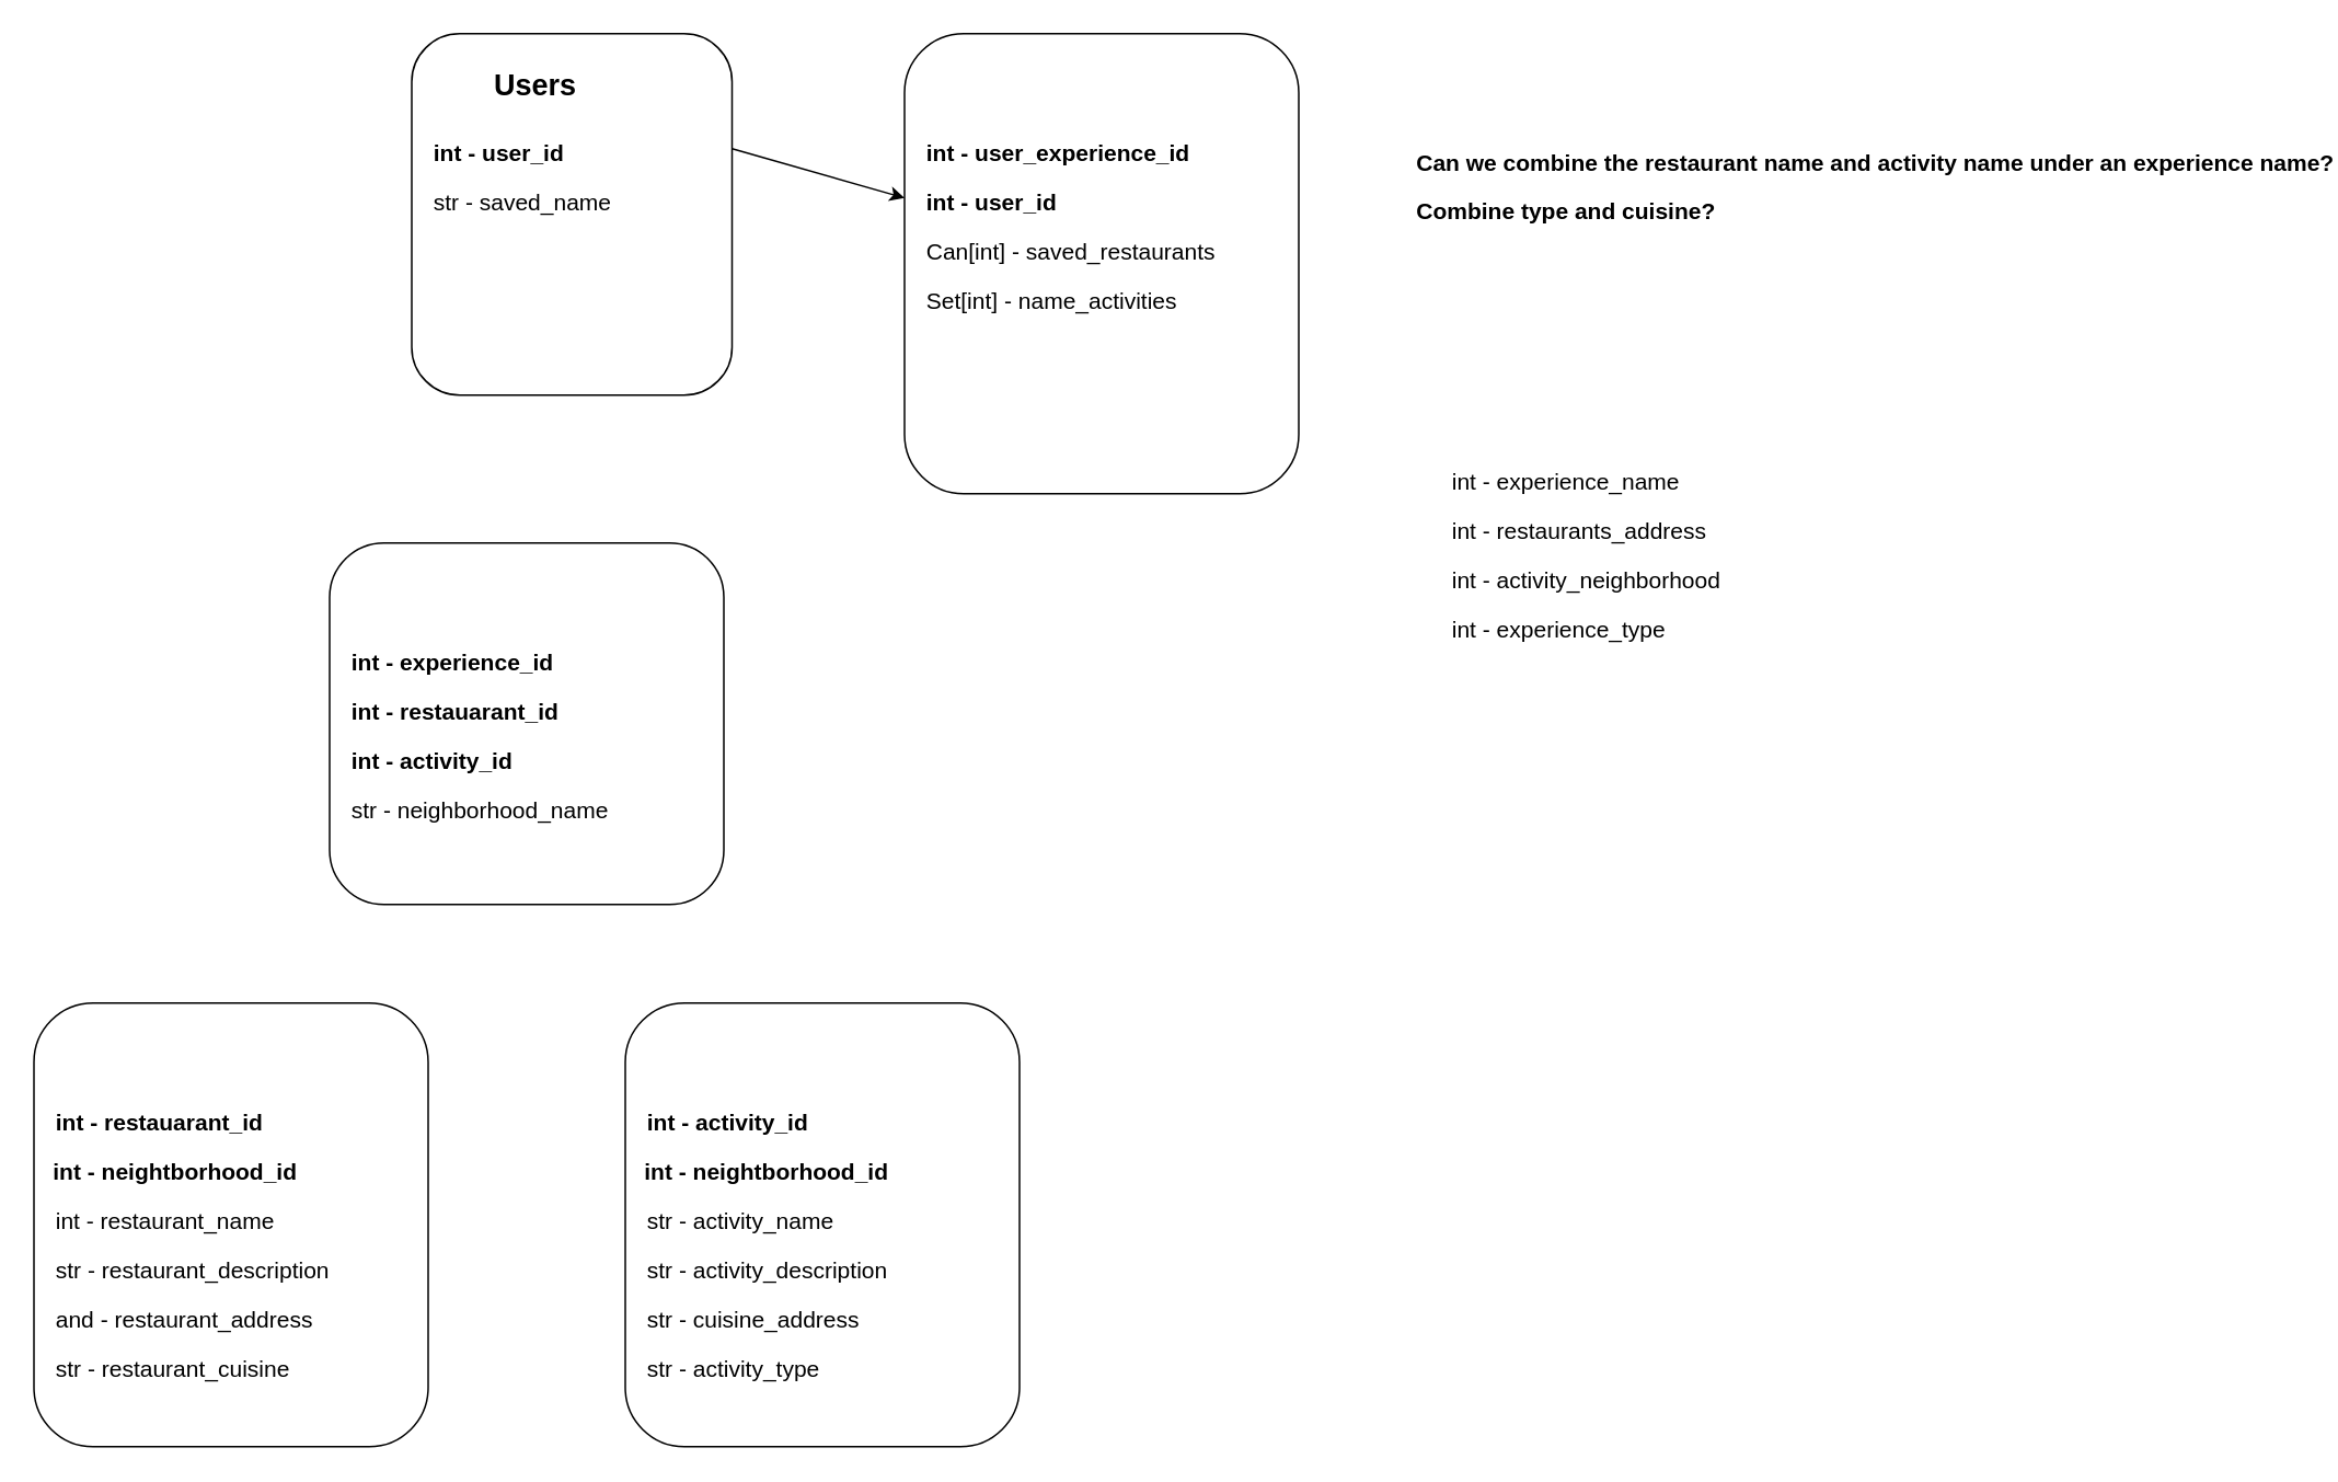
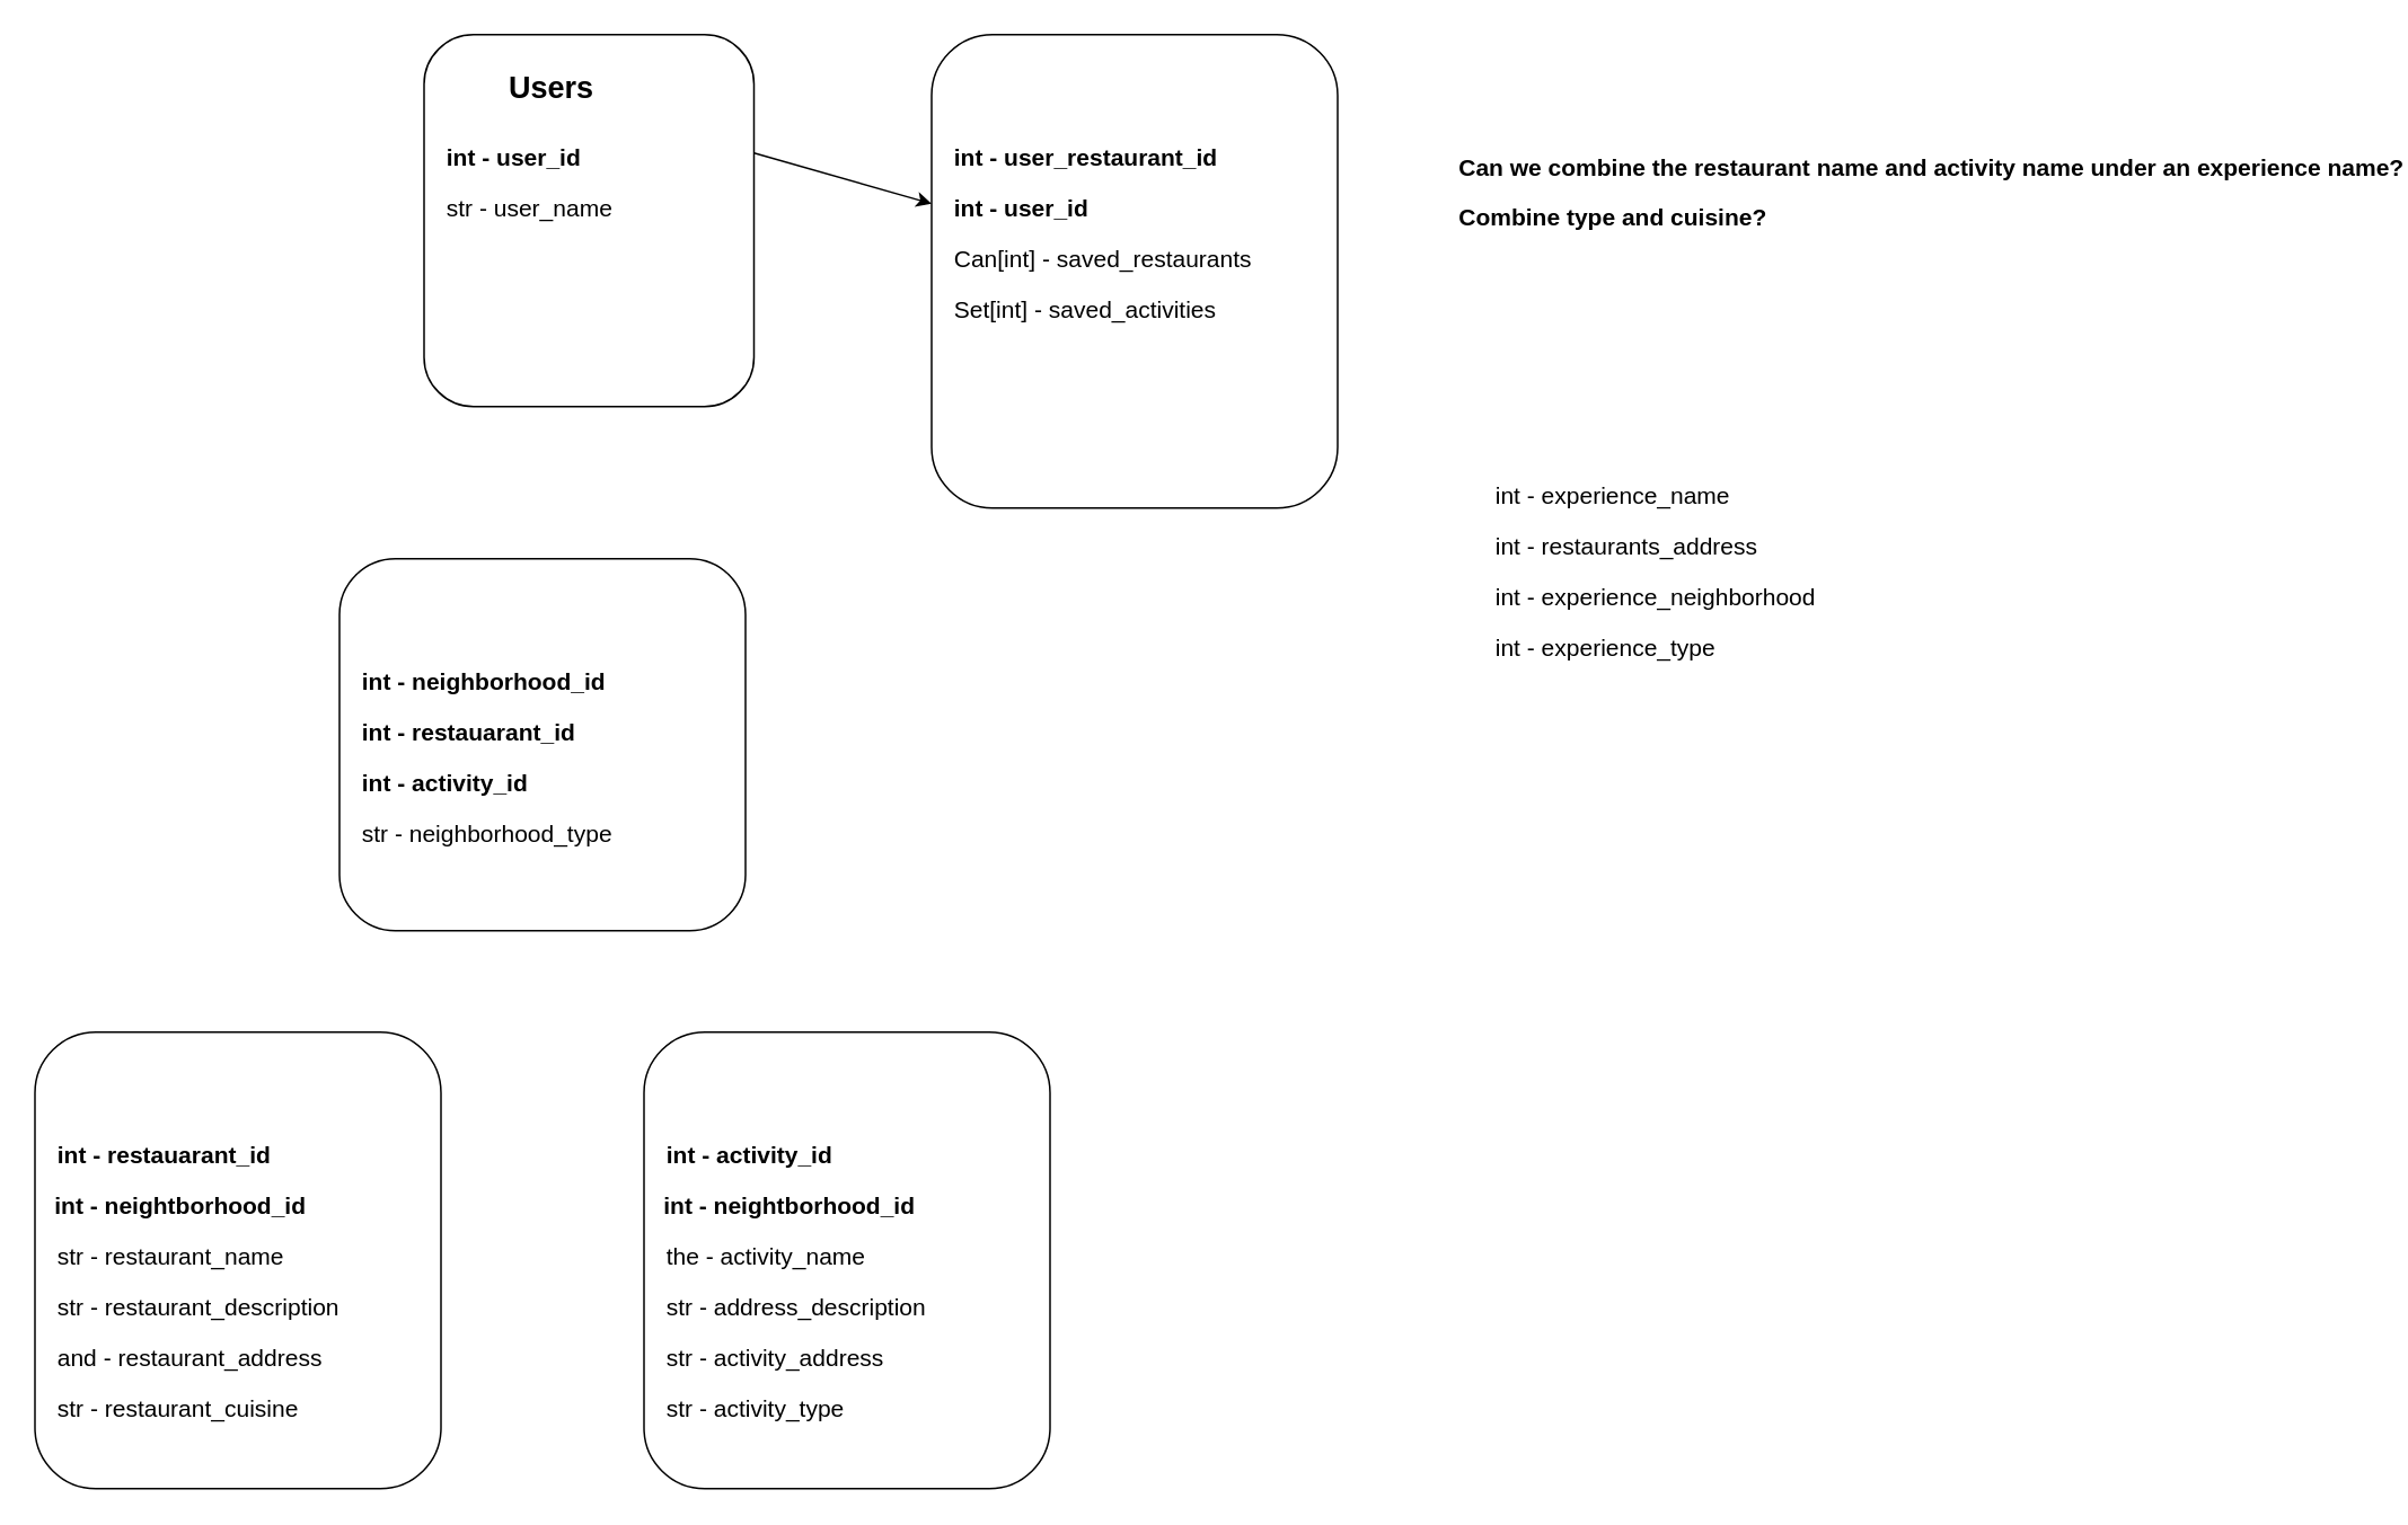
  <mxCell id="0" />
  <mxCell id="1" parent="0" />
  <mxCell id="2" value="" style="rounded=1;whiteSpace=wrap;html=1;align=left;" vertex="1" parent="1"><mxGeometry x="250" y="20" width="195" height="220" as="geometry" /></mxCell>
  <mxCell id="3" value="&lt;font style=&quot;font-size: 18px;&quot;&gt;Users&lt;/font&gt;" style="text;strokeColor=none;fillColor=none;html=1;fontSize=24;fontStyle=1;verticalAlign=middle;align=center;" vertex="1" parent="1"><mxGeometry x="235" y="30" width="180" height="40" as="geometry" /></mxCell>
  <mxCell id="4" style="edgeStyle=none;html=1;exitX=1;exitY=0.5;exitDx=0;exitDy=0;entryX=0;entryY=0.5;entryDx=0;entryDy=0;fontSize=18;" edge="1" parent="1" source="5" target="24"><mxGeometry relative="1" as="geometry" /></mxCell>
  <mxCell id="5" value="&lt;font style=&quot;font-size: 14px;&quot;&gt;&amp;nbsp; &amp;nbsp;int - user_id&lt;/font&gt;" style="text;strokeColor=none;fillColor=none;html=1;fontSize=24;fontStyle=1;verticalAlign=middle;align=left;" vertex="1" parent="1"><mxGeometry x="250" y="70" width="195" height="40" as="geometry" /></mxCell>
- <mxCell id="6" value="&lt;font style=&quot;font-size: 14px;&quot;&gt;&amp;nbsp; &amp;nbsp;str - saved_name&lt;/font&gt;" style="text;strokeColor=none;fillColor=none;html=1;fontSize=24;fontStyle=0;verticalAlign=middle;align=left;" vertex="1" parent="1"><mxGeometry x="250" y="100" width="195" height="40" as="geometry" /></mxCell>
+ <mxCell id="6" value="&lt;font style=&quot;font-size: 14px;&quot;&gt;&amp;nbsp; &amp;nbsp;str - user_name&lt;/font&gt;" style="text;strokeColor=none;fillColor=none;html=1;fontSize=24;fontStyle=0;verticalAlign=middle;align=left;" vertex="1" parent="1"><mxGeometry x="250" y="100" width="195" height="40" as="geometry" /></mxCell>
  <mxCell id="7" value="" style="rounded=1;whiteSpace=wrap;html=1;align=left;" vertex="1" parent="1"><mxGeometry x="20" y="610" width="240" height="270" as="geometry" /></mxCell>
  <mxCell id="8" value="&lt;font style=&quot;font-size: 14px;&quot;&gt;&amp;nbsp; &amp;nbsp;int - restauarant_id&lt;/font&gt;" style="text;strokeColor=none;fillColor=none;html=1;fontSize=24;fontStyle=1;verticalAlign=middle;align=left;" vertex="1" parent="1"><mxGeometry x="20" y="660" width="180" height="40" as="geometry" /></mxCell>
- <mxCell id="9" value="&lt;font style=&quot;font-size: 14px;&quot;&gt;&amp;nbsp; &amp;nbsp;int - restaurant_name&lt;/font&gt;" style="text;strokeColor=none;fillColor=none;html=1;fontSize=24;fontStyle=0;verticalAlign=middle;align=left;" vertex="1" parent="1"><mxGeometry x="20" y="720" width="180" height="40" as="geometry" /></mxCell>
+ <mxCell id="9" value="&lt;font style=&quot;font-size: 14px;&quot;&gt;&amp;nbsp; &amp;nbsp;str - restaurant_name&lt;/font&gt;" style="text;strokeColor=none;fillColor=none;html=1;fontSize=24;fontStyle=0;verticalAlign=middle;align=left;" vertex="1" parent="1"><mxGeometry x="20" y="720" width="180" height="40" as="geometry" /></mxCell>
  <mxCell id="10" value="&lt;font style=&quot;font-size: 14px;&quot;&gt;&amp;nbsp; &amp;nbsp;and - restaurant_address&lt;/font&gt;" style="text;strokeColor=none;fillColor=none;html=1;fontSize=24;fontStyle=0;verticalAlign=middle;align=left;" vertex="1" parent="1"><mxGeometry x="20" y="780" width="180" height="40" as="geometry" /></mxCell>
  <mxCell id="11" value="&lt;font style=&quot;font-size: 14px;&quot;&gt;&amp;nbsp; &amp;nbsp;str - restaurant_cuisine&lt;/font&gt;" style="text;strokeColor=none;fillColor=none;html=1;fontSize=24;fontStyle=0;verticalAlign=middle;align=left;" vertex="1" parent="1"><mxGeometry x="20" y="810" width="180" height="40" as="geometry" /></mxCell>
  <mxCell id="12" value="" style="rounded=1;whiteSpace=wrap;html=1;align=left;" vertex="1" parent="1"><mxGeometry x="380" y="610" width="240" height="270" as="geometry" /></mxCell>
  <mxCell id="13" value="&lt;font style=&quot;font-size: 14px;&quot;&gt;&amp;nbsp; &amp;nbsp;int - activity_id&lt;/font&gt;" style="text;strokeColor=none;fillColor=none;html=1;fontSize=24;fontStyle=1;verticalAlign=middle;align=left;" vertex="1" parent="1"><mxGeometry x="380" y="660" width="180" height="40" as="geometry" /></mxCell>
- <mxCell id="14" value="&lt;font style=&quot;font-size: 14px;&quot;&gt;&amp;nbsp; &amp;nbsp;str - activity_name&lt;/font&gt;" style="text;strokeColor=none;fillColor=none;html=1;fontSize=24;fontStyle=0;verticalAlign=middle;align=left;" vertex="1" parent="1"><mxGeometry x="380" y="720" width="180" height="40" as="geometry" /></mxCell>
- <mxCell id="15" value="&lt;font style=&quot;font-size: 14px;&quot;&gt;&amp;nbsp; &amp;nbsp;str - cuisine_address&lt;/font&gt;" style="text;strokeColor=none;fillColor=none;html=1;fontSize=24;fontStyle=0;verticalAlign=middle;align=left;" vertex="1" parent="1"><mxGeometry x="380" y="780" width="180" height="40" as="geometry" /></mxCell>
+ <mxCell id="14" value="&lt;font style=&quot;font-size: 14px;&quot;&gt;&amp;nbsp; &amp;nbsp;the - activity_name&lt;/font&gt;" style="text;strokeColor=none;fillColor=none;html=1;fontSize=24;fontStyle=0;verticalAlign=middle;align=left;" vertex="1" parent="1"><mxGeometry x="380" y="720" width="180" height="40" as="geometry" /></mxCell>
+ <mxCell id="15" value="&lt;font style=&quot;font-size: 14px;&quot;&gt;&amp;nbsp; &amp;nbsp;str - activity_address&lt;/font&gt;" style="text;strokeColor=none;fillColor=none;html=1;fontSize=24;fontStyle=0;verticalAlign=middle;align=left;" vertex="1" parent="1"><mxGeometry x="380" y="780" width="180" height="40" as="geometry" /></mxCell>
  <mxCell id="16" value="&lt;font style=&quot;font-size: 14px;&quot;&gt;&lt;b&gt;int - neightborhood_id&lt;/b&gt;&lt;/font&gt;" style="text;strokeColor=none;fillColor=none;html=1;fontSize=24;fontStyle=0;verticalAlign=middle;align=left;" vertex="1" parent="1"><mxGeometry x="390" y="690" width="180" height="40" as="geometry" /></mxCell>
  <mxCell id="17" value="&lt;font style=&quot;font-size: 14px;&quot;&gt;&amp;nbsp; &amp;nbsp;str - activity_type&lt;/font&gt;" style="text;strokeColor=none;fillColor=none;html=1;fontSize=24;fontStyle=0;verticalAlign=middle;align=left;" vertex="1" parent="1"><mxGeometry x="380" y="810" width="180" height="40" as="geometry" /></mxCell>
  <mxCell id="18" value="" style="rounded=1;whiteSpace=wrap;html=1;align=left;" vertex="1" parent="1"><mxGeometry x="200" y="330" width="240" height="220" as="geometry" /></mxCell>
- <mxCell id="19" value="&lt;font style=&quot;font-size: 14px;&quot;&gt;&amp;nbsp; &amp;nbsp;int - experience_id&lt;/font&gt;" style="text;strokeColor=none;fillColor=none;html=1;fontSize=24;fontStyle=1;verticalAlign=middle;align=left;" vertex="1" parent="1"><mxGeometry x="200" y="380" width="180" height="40" as="geometry" /></mxCell>
- <mxCell id="20" value="&lt;font style=&quot;font-size: 14px;&quot;&gt;&amp;nbsp; &amp;nbsp;str - neighborhood_name&lt;/font&gt;" style="text;strokeColor=none;fillColor=none;html=1;fontSize=24;fontStyle=0;verticalAlign=middle;align=left;" vertex="1" parent="1"><mxGeometry x="200" y="470" width="180" height="40" as="geometry" /></mxCell>
+ <mxCell id="19" value="&lt;font style=&quot;font-size: 14px;&quot;&gt;&amp;nbsp; &amp;nbsp;int - neighborhood_id&lt;/font&gt;" style="text;strokeColor=none;fillColor=none;html=1;fontSize=24;fontStyle=1;verticalAlign=middle;align=left;" vertex="1" parent="1"><mxGeometry x="200" y="380" width="180" height="40" as="geometry" /></mxCell>
+ <mxCell id="20" value="&lt;font style=&quot;font-size: 14px;&quot;&gt;&amp;nbsp; &amp;nbsp;str - neighborhood_type&lt;/font&gt;" style="text;strokeColor=none;fillColor=none;html=1;fontSize=24;fontStyle=0;verticalAlign=middle;align=left;" vertex="1" parent="1"><mxGeometry x="200" y="470" width="180" height="40" as="geometry" /></mxCell>
  <mxCell id="21" value="" style="rounded=1;whiteSpace=wrap;html=1;align=left;" vertex="1" parent="1"><mxGeometry x="550" y="20" width="240" height="280" as="geometry" /></mxCell>
- <mxCell id="22" value="&lt;font style=&quot;font-size: 14px;&quot;&gt;&amp;nbsp; &amp;nbsp;int - user_experience_id&lt;/font&gt;" style="text;strokeColor=none;fillColor=none;html=1;fontSize=24;fontStyle=1;verticalAlign=middle;align=left;" vertex="1" parent="1"><mxGeometry x="550" y="70" width="240" height="40" as="geometry" /></mxCell>
+ <mxCell id="22" value="&lt;font style=&quot;font-size: 14px;&quot;&gt;&amp;nbsp; &amp;nbsp;int - user_restaurant_id&lt;/font&gt;" style="text;strokeColor=none;fillColor=none;html=1;fontSize=24;fontStyle=1;verticalAlign=middle;align=left;" vertex="1" parent="1"><mxGeometry x="550" y="70" width="240" height="40" as="geometry" /></mxCell>
  <mxCell id="23" value="&lt;span style=&quot;font-size: 14px;&quot;&gt;&amp;nbsp;&amp;nbsp;&lt;/span&gt;" style="text;strokeColor=none;fillColor=none;html=1;fontSize=24;fontStyle=0;verticalAlign=middle;align=left;" vertex="1" parent="1"><mxGeometry x="550" y="100" width="240" height="40" as="geometry" /></mxCell>
  <mxCell id="24" value="&lt;font style=&quot;font-size: 14px;&quot;&gt;&amp;nbsp; &amp;nbsp;int - user_id&lt;/font&gt;" style="text;strokeColor=none;fillColor=none;html=1;fontSize=24;fontStyle=1;verticalAlign=middle;align=left;" vertex="1" parent="1"><mxGeometry x="550" y="100" width="240" height="40" as="geometry" /></mxCell>
  <mxCell id="25" value="&lt;font style=&quot;font-size: 14px;&quot;&gt;&amp;nbsp; &amp;nbsp;int - experience_name&lt;/font&gt;" style="text;strokeColor=none;fillColor=none;html=1;fontSize=24;fontStyle=0;verticalAlign=middle;align=left;" vertex="1" parent="1"><mxGeometry x="870" y="270" width="240" height="40" as="geometry" /></mxCell>
  <mxCell id="26" value="&lt;font style=&quot;font-size: 14px;&quot;&gt;Can we combine the restaurant name and activity name under an experience name?&lt;br&gt;Combine type and cuisine?&lt;br&gt;&lt;/font&gt;" style="text;strokeColor=none;fillColor=none;html=1;fontSize=24;fontStyle=1;verticalAlign=middle;align=left;" vertex="1" parent="1"><mxGeometry x="860" y="90" width="240" height="40" as="geometry" /></mxCell>
  <mxCell id="27" value="&lt;font style=&quot;font-size: 14px;&quot;&gt;&amp;nbsp; &amp;nbsp;int - restaurants_address&lt;/font&gt;" style="text;strokeColor=none;fillColor=none;html=1;fontSize=24;fontStyle=0;verticalAlign=middle;align=left;" vertex="1" parent="1"><mxGeometry x="870" y="300" width="240" height="40" as="geometry" /></mxCell>
- <mxCell id="28" value="&lt;font style=&quot;font-size: 14px;&quot;&gt;&amp;nbsp; &amp;nbsp;int - activity_neighborhood&lt;/font&gt;" style="text;strokeColor=none;fillColor=none;html=1;fontSize=24;fontStyle=0;verticalAlign=middle;align=left;" vertex="1" parent="1"><mxGeometry x="870" y="330" width="240" height="40" as="geometry" /></mxCell>
+ <mxCell id="28" value="&lt;font style=&quot;font-size: 14px;&quot;&gt;&amp;nbsp; &amp;nbsp;int - experience_neighborhood&lt;/font&gt;" style="text;strokeColor=none;fillColor=none;html=1;fontSize=24;fontStyle=0;verticalAlign=middle;align=left;" vertex="1" parent="1"><mxGeometry x="870" y="330" width="240" height="40" as="geometry" /></mxCell>
  <mxCell id="29" value="&lt;font style=&quot;font-size: 14px;&quot;&gt;&amp;nbsp; &amp;nbsp;int - experience_type&lt;/font&gt;" style="text;strokeColor=none;fillColor=none;html=1;fontSize=24;fontStyle=0;verticalAlign=middle;align=left;" vertex="1" parent="1"><mxGeometry x="870" y="360" width="240" height="40" as="geometry" /></mxCell>
  <mxCell id="30" value="&lt;font style=&quot;font-size: 14px;&quot;&gt;&amp;nbsp; &amp;nbsp;int - restauarant_id&lt;/font&gt;" style="text;strokeColor=none;fillColor=none;html=1;fontSize=24;fontStyle=1;verticalAlign=middle;align=left;" vertex="1" parent="1"><mxGeometry x="200" y="410" width="180" height="40" as="geometry" /></mxCell>
  <mxCell id="31" value="&lt;font style=&quot;font-size: 14px;&quot;&gt;&amp;nbsp; &amp;nbsp;int - activity_id&lt;/font&gt;" style="text;strokeColor=none;fillColor=none;html=1;fontSize=24;fontStyle=1;verticalAlign=middle;align=left;" vertex="1" parent="1"><mxGeometry x="200" y="440" width="180" height="40" as="geometry" /></mxCell>
  <mxCell id="32" value="&lt;span style=&quot;font-size: 14px; font-weight: 400;&quot;&gt;&amp;nbsp; &amp;nbsp;str - restaurant_description&lt;/span&gt;" style="text;strokeColor=none;fillColor=none;html=1;fontSize=24;fontStyle=1;verticalAlign=middle;align=left;" vertex="1" parent="1"><mxGeometry x="20" y="750" width="180" height="40" as="geometry" /></mxCell>
- <mxCell id="33" value="&lt;span style=&quot;font-size: 14px; font-weight: 400;&quot;&gt;&amp;nbsp; &amp;nbsp;str - activity_description&lt;/span&gt;" style="text;strokeColor=none;fillColor=none;html=1;fontSize=24;fontStyle=1;verticalAlign=middle;align=left;" vertex="1" parent="1"><mxGeometry x="380" y="750" width="180" height="40" as="geometry" /></mxCell>
+ <mxCell id="33" value="&lt;span style=&quot;font-size: 14px; font-weight: 400;&quot;&gt;&amp;nbsp; &amp;nbsp;str - address_description&lt;/span&gt;" style="text;strokeColor=none;fillColor=none;html=1;fontSize=24;fontStyle=1;verticalAlign=middle;align=left;" vertex="1" parent="1"><mxGeometry x="380" y="750" width="180" height="40" as="geometry" /></mxCell>
  <mxCell id="34" value="&lt;span style=&quot;font-size: 14px;&quot;&gt;&amp;nbsp; &amp;nbsp;Can[int] - saved_restaurants&lt;/span&gt;" style="text;strokeColor=none;fillColor=none;html=1;fontSize=24;fontStyle=0;verticalAlign=middle;align=left;" vertex="1" parent="1"><mxGeometry x="550" y="130" width="240" height="40" as="geometry" /></mxCell>
- <mxCell id="35" value="&lt;span style=&quot;font-size: 14px;&quot;&gt;&amp;nbsp; &amp;nbsp;&lt;/span&gt;&lt;span style=&quot;font-size: 14px;&quot;&gt;Set[int]&amp;nbsp;&lt;/span&gt;&lt;span style=&quot;font-size: 14px;&quot;&gt;- name_activities&lt;/span&gt;" style="text;strokeColor=none;fillColor=none;html=1;fontSize=24;fontStyle=0;verticalAlign=middle;align=left;" vertex="1" parent="1"><mxGeometry x="550" y="160" width="240" height="40" as="geometry" /></mxCell>
+ <mxCell id="35" value="&lt;span style=&quot;font-size: 14px;&quot;&gt;&amp;nbsp; &amp;nbsp;&lt;/span&gt;&lt;span style=&quot;font-size: 14px;&quot;&gt;Set[int]&amp;nbsp;&lt;/span&gt;&lt;span style=&quot;font-size: 14px;&quot;&gt;- saved_activities&lt;/span&gt;" style="text;strokeColor=none;fillColor=none;html=1;fontSize=24;fontStyle=0;verticalAlign=middle;align=left;" vertex="1" parent="1"><mxGeometry x="550" y="160" width="240" height="40" as="geometry" /></mxCell>
  <mxCell id="36" value="&lt;font style=&quot;font-size: 14px;&quot;&gt;&lt;b&gt;int - neightborhood_id&lt;/b&gt;&lt;/font&gt;" style="text;strokeColor=none;fillColor=none;html=1;fontSize=24;fontStyle=0;verticalAlign=middle;align=left;" vertex="1" parent="1"><mxGeometry x="30" y="690" width="180" height="40" as="geometry" /></mxCell>
